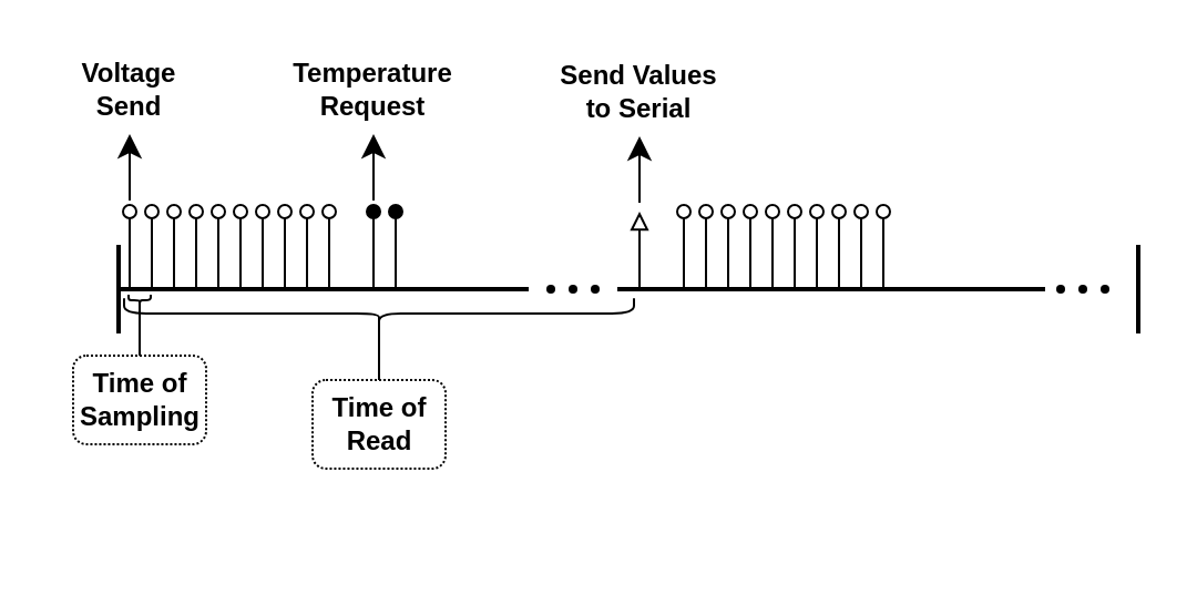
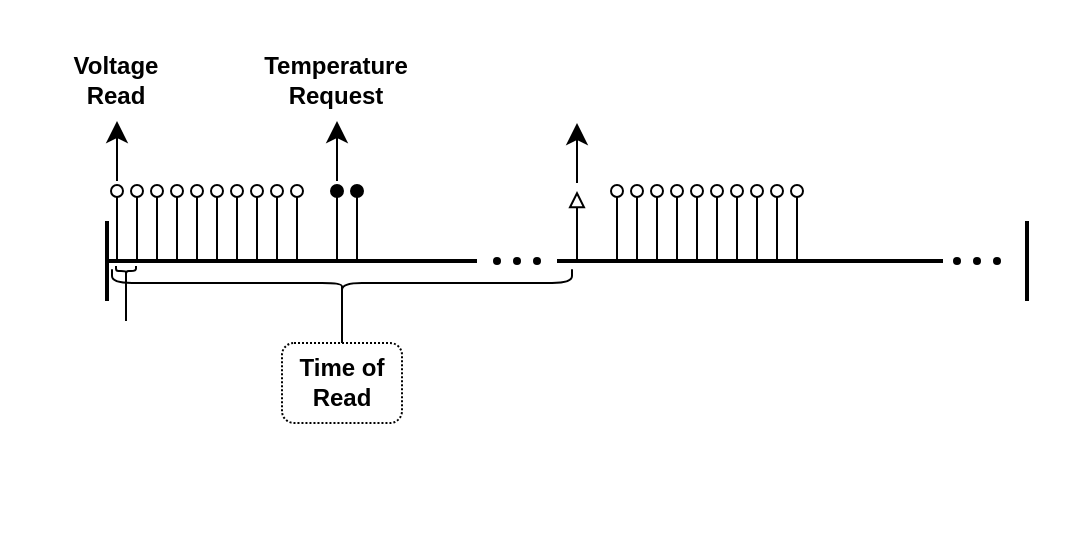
  <mxCell id="0" />
  <mxCell id="1" parent="0" />
  <mxCell id="2" value="" style="line;strokeWidth=2;direction=south;html=1;" vertex="1" parent="1"><mxGeometry x="48" y="110" width="10" height="40" as="geometry" /></mxCell>
  <mxCell id="3" value="" style="line;strokeWidth=2;html=1;" vertex="1" parent="1"><mxGeometry x="53" y="125" width="185" height="10" as="geometry" /></mxCell>
  <mxCell id="4" value="" style="endArrow=oval;html=1;rounded=0;endFill=0;" edge="1" parent="1"><mxGeometry width="50" height="50" relative="1" as="geometry"><mxPoint x="58" y="130" as="sourcePoint" /><mxPoint x="58" y="95" as="targetPoint" /></mxGeometry></mxCell>
  <mxCell id="5" value="" style="endArrow=oval;html=1;rounded=0;endFill=0;" edge="1" parent="1"><mxGeometry width="50" height="50" relative="1" as="geometry"><mxPoint x="68" y="130" as="sourcePoint" /><mxPoint x="68" y="95" as="targetPoint" /></mxGeometry></mxCell>
  <mxCell id="6" value="" style="endArrow=oval;html=1;rounded=0;endFill=0;" edge="1" parent="1"><mxGeometry width="50" height="50" relative="1" as="geometry"><mxPoint x="78" y="130" as="sourcePoint" /><mxPoint x="78" y="95" as="targetPoint" /></mxGeometry></mxCell>
  <mxCell id="7" value="" style="endArrow=oval;html=1;rounded=0;endFill=0;" edge="1" parent="1"><mxGeometry width="50" height="50" relative="1" as="geometry"><mxPoint x="88" y="130" as="sourcePoint" /><mxPoint x="88" y="95" as="targetPoint" /></mxGeometry></mxCell>
  <mxCell id="8" value="" style="endArrow=oval;html=1;rounded=0;endFill=0;" edge="1" parent="1"><mxGeometry width="50" height="50" relative="1" as="geometry"><mxPoint x="98" y="130" as="sourcePoint" /><mxPoint x="98" y="95" as="targetPoint" /></mxGeometry></mxCell>
  <mxCell id="9" value="" style="endArrow=oval;html=1;rounded=0;endFill=0;" edge="1" parent="1"><mxGeometry width="50" height="50" relative="1" as="geometry"><mxPoint x="108" y="130" as="sourcePoint" /><mxPoint x="108" y="95" as="targetPoint" /></mxGeometry></mxCell>
  <mxCell id="10" value="" style="endArrow=oval;html=1;rounded=0;endFill=0;" edge="1" parent="1"><mxGeometry width="50" height="50" relative="1" as="geometry"><mxPoint x="118" y="130" as="sourcePoint" /><mxPoint x="118" y="95" as="targetPoint" /></mxGeometry></mxCell>
  <mxCell id="11" value="" style="endArrow=oval;html=1;rounded=0;endFill=0;" edge="1" parent="1"><mxGeometry width="50" height="50" relative="1" as="geometry"><mxPoint x="128" y="130" as="sourcePoint" /><mxPoint x="128" y="95" as="targetPoint" /></mxGeometry></mxCell>
  <mxCell id="12" value="" style="endArrow=oval;html=1;rounded=0;endFill=0;" edge="1" parent="1"><mxGeometry width="50" height="50" relative="1" as="geometry"><mxPoint x="138" y="130" as="sourcePoint" /><mxPoint x="138" y="95" as="targetPoint" /></mxGeometry></mxCell>
  <mxCell id="13" value="" style="endArrow=oval;html=1;rounded=0;endFill=0;" edge="1" parent="1"><mxGeometry width="50" height="50" relative="1" as="geometry"><mxPoint x="148" y="130" as="sourcePoint" /><mxPoint x="148" y="95" as="targetPoint" /></mxGeometry></mxCell>
  <mxCell id="14" value="" style="shape=waypoint;sketch=0;fillStyle=solid;size=6;pointerEvents=1;points=[];fillColor=none;resizable=0;rotatable=0;perimeter=centerPerimeter;snapToPoint=1;strokeWidth=0;" vertex="1" parent="1"><mxGeometry x="238" y="120" width="20" height="20" as="geometry" /></mxCell>
  <mxCell id="15" value="" style="shape=waypoint;sketch=0;fillStyle=solid;size=6;pointerEvents=1;points=[];fillColor=none;resizable=0;rotatable=0;perimeter=centerPerimeter;snapToPoint=1;strokeWidth=0;" vertex="1" parent="1"><mxGeometry x="248" y="120" width="20" height="20" as="geometry" /></mxCell>
  <mxCell id="16" value="" style="shape=waypoint;sketch=0;fillStyle=solid;size=6;pointerEvents=1;points=[];fillColor=none;resizable=0;rotatable=0;perimeter=centerPerimeter;snapToPoint=1;strokeWidth=0;" vertex="1" parent="1"><mxGeometry x="258" y="120" width="20" height="20" as="geometry" /></mxCell>
  <mxCell id="17" value="" style="line;strokeWidth=2;html=1;" vertex="1" parent="1"><mxGeometry x="278" y="125" width="193" height="10" as="geometry" /></mxCell>
  <mxCell id="18" value="" style="endArrow=oval;html=1;rounded=0;endFill=0;" edge="1" parent="1"><mxGeometry width="50" height="50" relative="1" as="geometry"><mxPoint x="308" y="130" as="sourcePoint" /><mxPoint x="308" y="95" as="targetPoint" /></mxGeometry></mxCell>
  <mxCell id="19" value="" style="endArrow=oval;html=1;rounded=0;endFill=0;" edge="1" parent="1"><mxGeometry width="50" height="50" relative="1" as="geometry"><mxPoint x="318" y="130" as="sourcePoint" /><mxPoint x="318" y="95" as="targetPoint" /></mxGeometry></mxCell>
  <mxCell id="20" value="" style="endArrow=oval;html=1;rounded=0;endFill=0;" edge="1" parent="1"><mxGeometry width="50" height="50" relative="1" as="geometry"><mxPoint x="328" y="130" as="sourcePoint" /><mxPoint x="328" y="95" as="targetPoint" /></mxGeometry></mxCell>
  <mxCell id="21" value="" style="endArrow=oval;html=1;rounded=0;endFill=0;" edge="1" parent="1"><mxGeometry width="50" height="50" relative="1" as="geometry"><mxPoint x="338" y="130" as="sourcePoint" /><mxPoint x="338" y="95" as="targetPoint" /></mxGeometry></mxCell>
  <mxCell id="22" value="" style="endArrow=oval;html=1;rounded=0;endFill=0;" edge="1" parent="1"><mxGeometry width="50" height="50" relative="1" as="geometry"><mxPoint x="348" y="130" as="sourcePoint" /><mxPoint x="348" y="95" as="targetPoint" /></mxGeometry></mxCell>
  <mxCell id="23" value="" style="endArrow=oval;html=1;rounded=0;endFill=0;" edge="1" parent="1"><mxGeometry width="50" height="50" relative="1" as="geometry"><mxPoint x="358" y="130" as="sourcePoint" /><mxPoint x="358" y="95" as="targetPoint" /></mxGeometry></mxCell>
  <mxCell id="24" value="" style="endArrow=oval;html=1;rounded=0;endFill=0;" edge="1" parent="1"><mxGeometry width="50" height="50" relative="1" as="geometry"><mxPoint x="368" y="130" as="sourcePoint" /><mxPoint x="368" y="95" as="targetPoint" /></mxGeometry></mxCell>
  <mxCell id="25" value="" style="endArrow=oval;html=1;rounded=0;endFill=0;" edge="1" parent="1"><mxGeometry width="50" height="50" relative="1" as="geometry"><mxPoint x="378" y="130" as="sourcePoint" /><mxPoint x="378" y="95" as="targetPoint" /></mxGeometry></mxCell>
  <mxCell id="26" value="" style="endArrow=oval;html=1;rounded=0;endFill=0;" edge="1" parent="1"><mxGeometry width="50" height="50" relative="1" as="geometry"><mxPoint x="388" y="130" as="sourcePoint" /><mxPoint x="388" y="95" as="targetPoint" /></mxGeometry></mxCell>
  <mxCell id="27" value="" style="endArrow=oval;html=1;rounded=0;endFill=0;" edge="1" parent="1"><mxGeometry width="50" height="50" relative="1" as="geometry"><mxPoint x="398" y="130" as="sourcePoint" /><mxPoint x="398" y="95" as="targetPoint" /></mxGeometry></mxCell>
  <mxCell id="28" value="" style="shape=waypoint;sketch=0;fillStyle=solid;size=6;pointerEvents=1;points=[];fillColor=none;resizable=0;rotatable=0;perimeter=centerPerimeter;snapToPoint=1;strokeWidth=0;" vertex="1" parent="1"><mxGeometry x="468" y="120" width="20" height="20" as="geometry" /></mxCell>
  <mxCell id="29" value="" style="shape=waypoint;sketch=0;fillStyle=solid;size=6;pointerEvents=1;points=[];fillColor=none;resizable=0;rotatable=0;perimeter=centerPerimeter;snapToPoint=1;strokeWidth=0;" vertex="1" parent="1"><mxGeometry x="478" y="120" width="20" height="20" as="geometry" /></mxCell>
  <mxCell id="30" value="" style="shape=waypoint;sketch=0;fillStyle=solid;size=6;pointerEvents=1;points=[];fillColor=none;resizable=0;rotatable=0;perimeter=centerPerimeter;snapToPoint=1;strokeWidth=0;" vertex="1" parent="1"><mxGeometry x="488" y="120" width="20" height="20" as="geometry" /></mxCell>
  <mxCell id="31" value="" style="line;strokeWidth=2;direction=south;html=1;" vertex="1" parent="1"><mxGeometry x="508" y="110" width="10" height="40" as="geometry" /></mxCell>
- <mxCell id="32" value="Time of Sampling" style="text;html=1;align=center;verticalAlign=middle;whiteSpace=wrap;rounded=1;fontStyle=1;fillColor=none;gradientColor=none;strokeColor=default;dashed=1;dashPattern=1 1;perimeterSpacing=0;glass=0;shadow=0;" vertex="1" parent="1"><mxGeometry x="32.5" y="160" width="60" height="40" as="geometry" /></mxCell>
  <mxCell id="33" value="" style="shape=curlyBracket;whiteSpace=wrap;html=1;rounded=1;flipH=1;labelPosition=right;verticalLabelPosition=middle;align=left;verticalAlign=middle;rotation=90;" vertex="1" parent="1"><mxGeometry x="60" y="130" width="5" height="10" as="geometry" /></mxCell>
  <mxCell id="34" value="" style="line;strokeWidth=1;direction=south;html=1;" vertex="1" parent="1"><mxGeometry x="57.5" y="135" width="10" height="25" as="geometry" /></mxCell>
  <mxCell id="35" value="" style="edgeStyle=segmentEdgeStyle;endArrow=classic;html=1;curved=0;rounded=0;endSize=8;startSize=8;" edge="1" parent="1"><mxGeometry width="50" height="50" relative="1" as="geometry"><mxPoint x="58" y="90" as="sourcePoint" /><mxPoint x="58" y="60" as="targetPoint" /><Array as="points"><mxPoint x="58" y="60" /><mxPoint x="58" y="60" /></Array></mxGeometry></mxCell>
- <mxCell id="36" value="Voltage Send" style="text;strokeColor=none;fillColor=none;html=1;fontSize=12;fontStyle=1;verticalAlign=middle;align=center;whiteSpace=wrap;" vertex="1" parent="1"><mxGeometry x="20" y="20" width="75.5" height="40" as="geometry" /></mxCell>
+ <mxCell id="36" value="Voltage Read" style="text;strokeColor=none;fillColor=none;html=1;fontSize=12;fontStyle=1;verticalAlign=middle;align=center;whiteSpace=wrap;" vertex="1" parent="1"><mxGeometry x="20" y="20" width="75.5" height="40" as="geometry" /></mxCell>
  <mxCell id="37" value="" style="endArrow=oval;html=1;rounded=0;endFill=1;" edge="1" parent="1"><mxGeometry width="50" height="50" relative="1" as="geometry"><mxPoint x="168" y="130" as="sourcePoint" /><mxPoint x="168" y="95" as="targetPoint" /></mxGeometry></mxCell>
  <mxCell id="38" value="" style="endArrow=oval;html=1;rounded=0;endFill=1;" edge="1" parent="1"><mxGeometry width="50" height="50" relative="1" as="geometry"><mxPoint x="178" y="130" as="sourcePoint" /><mxPoint x="178" y="95" as="targetPoint" /></mxGeometry></mxCell>
  <mxCell id="39" value="" style="edgeStyle=segmentEdgeStyle;endArrow=classic;html=1;curved=0;rounded=0;endSize=8;startSize=8;" edge="1" parent="1"><mxGeometry width="50" height="50" relative="1" as="geometry"><mxPoint x="168" y="90" as="sourcePoint" /><mxPoint x="168" y="60" as="targetPoint" /><Array as="points"><mxPoint x="168" y="60" /><mxPoint x="168" y="60" /></Array></mxGeometry></mxCell>
  <mxCell id="40" value="Temperature Request" style="text;strokeColor=none;fillColor=none;html=1;fontSize=12;fontStyle=1;verticalAlign=middle;align=center;horizontal=1;whiteSpace=wrap;" vertex="1" parent="1"><mxGeometry x="130" y="20" width="75.5" height="40" as="geometry" /></mxCell>
  <mxCell id="41" value="Time of Read" style="text;html=1;align=center;verticalAlign=middle;whiteSpace=wrap;rounded=1;fontStyle=1;fillColor=none;gradientColor=none;strokeColor=default;dashed=1;dashPattern=1 1;perimeterSpacing=0;glass=0;shadow=0;" vertex="1" parent="1"><mxGeometry x="140.5" y="171" width="60" height="40" as="geometry" /></mxCell>
  <mxCell id="42" value="" style="shape=curlyBracket;whiteSpace=wrap;html=1;rounded=1;flipH=1;labelPosition=right;verticalLabelPosition=middle;align=left;verticalAlign=middle;rotation=90;" vertex="1" parent="1"><mxGeometry x="163.63" y="26" width="13.75" height="230" as="geometry" /></mxCell>
  <mxCell id="43" value="" style="line;strokeWidth=1;direction=south;html=1;" vertex="1" parent="1"><mxGeometry x="165.5" y="146" width="10" height="25" as="geometry" /></mxCell>
  <mxCell id="44" value="" style="endArrow=block;html=1;rounded=0;endFill=0;" edge="1" parent="1"><mxGeometry width="50" height="50" relative="1" as="geometry"><mxPoint x="288" y="130" as="sourcePoint" /><mxPoint x="288" y="95" as="targetPoint" /></mxGeometry></mxCell>
  <mxCell id="45" value="" style="group" vertex="1" connectable="0" parent="1"><mxGeometry x="250" y="21" width="75.5" height="70" as="geometry" /></mxCell>
  <mxCell id="46" value="" style="edgeStyle=segmentEdgeStyle;endArrow=classic;html=1;curved=0;rounded=0;endSize=8;startSize=8;" edge="1" parent="45"><mxGeometry width="50" height="50" relative="1" as="geometry"><mxPoint x="38" y="70" as="sourcePoint" /><mxPoint x="38" y="40" as="targetPoint" /><Array as="points"><mxPoint x="38" y="40" /><mxPoint x="38" y="40" /></Array></mxGeometry></mxCell>
- <mxCell id="47" value="Send Values to Serial" style="text;strokeColor=none;fillColor=none;html=1;fontSize=12;fontStyle=1;verticalAlign=middle;align=center;whiteSpace=wrap;" vertex="1" parent="45"><mxGeometry width="75.5" height="40" as="geometry" /></mxCell>
